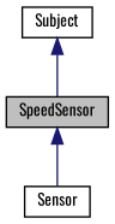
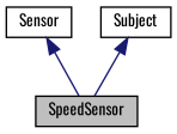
  digraph {
    fontname=Oswald
    node [color=black fillcolor=white fontname=Oswald fontsize=10 shape=record style=filled]
    edge [color=midnightblue dir=back fontname=Oswald fontsize=10 labelfontname=Helvetica labelfontsize=10 style=solid]
    n1 [fillcolor=grey75 fontcolor=black height=0.2 label=SpeedSensor width=0.4]
    n2 [height=0.2 label=Sensor width=0.4]
    n3 [height=0.2 label=Subject width=0.4]
-   n1 -> n2
+   n2 -> n1
    n3 -> n1
  }
